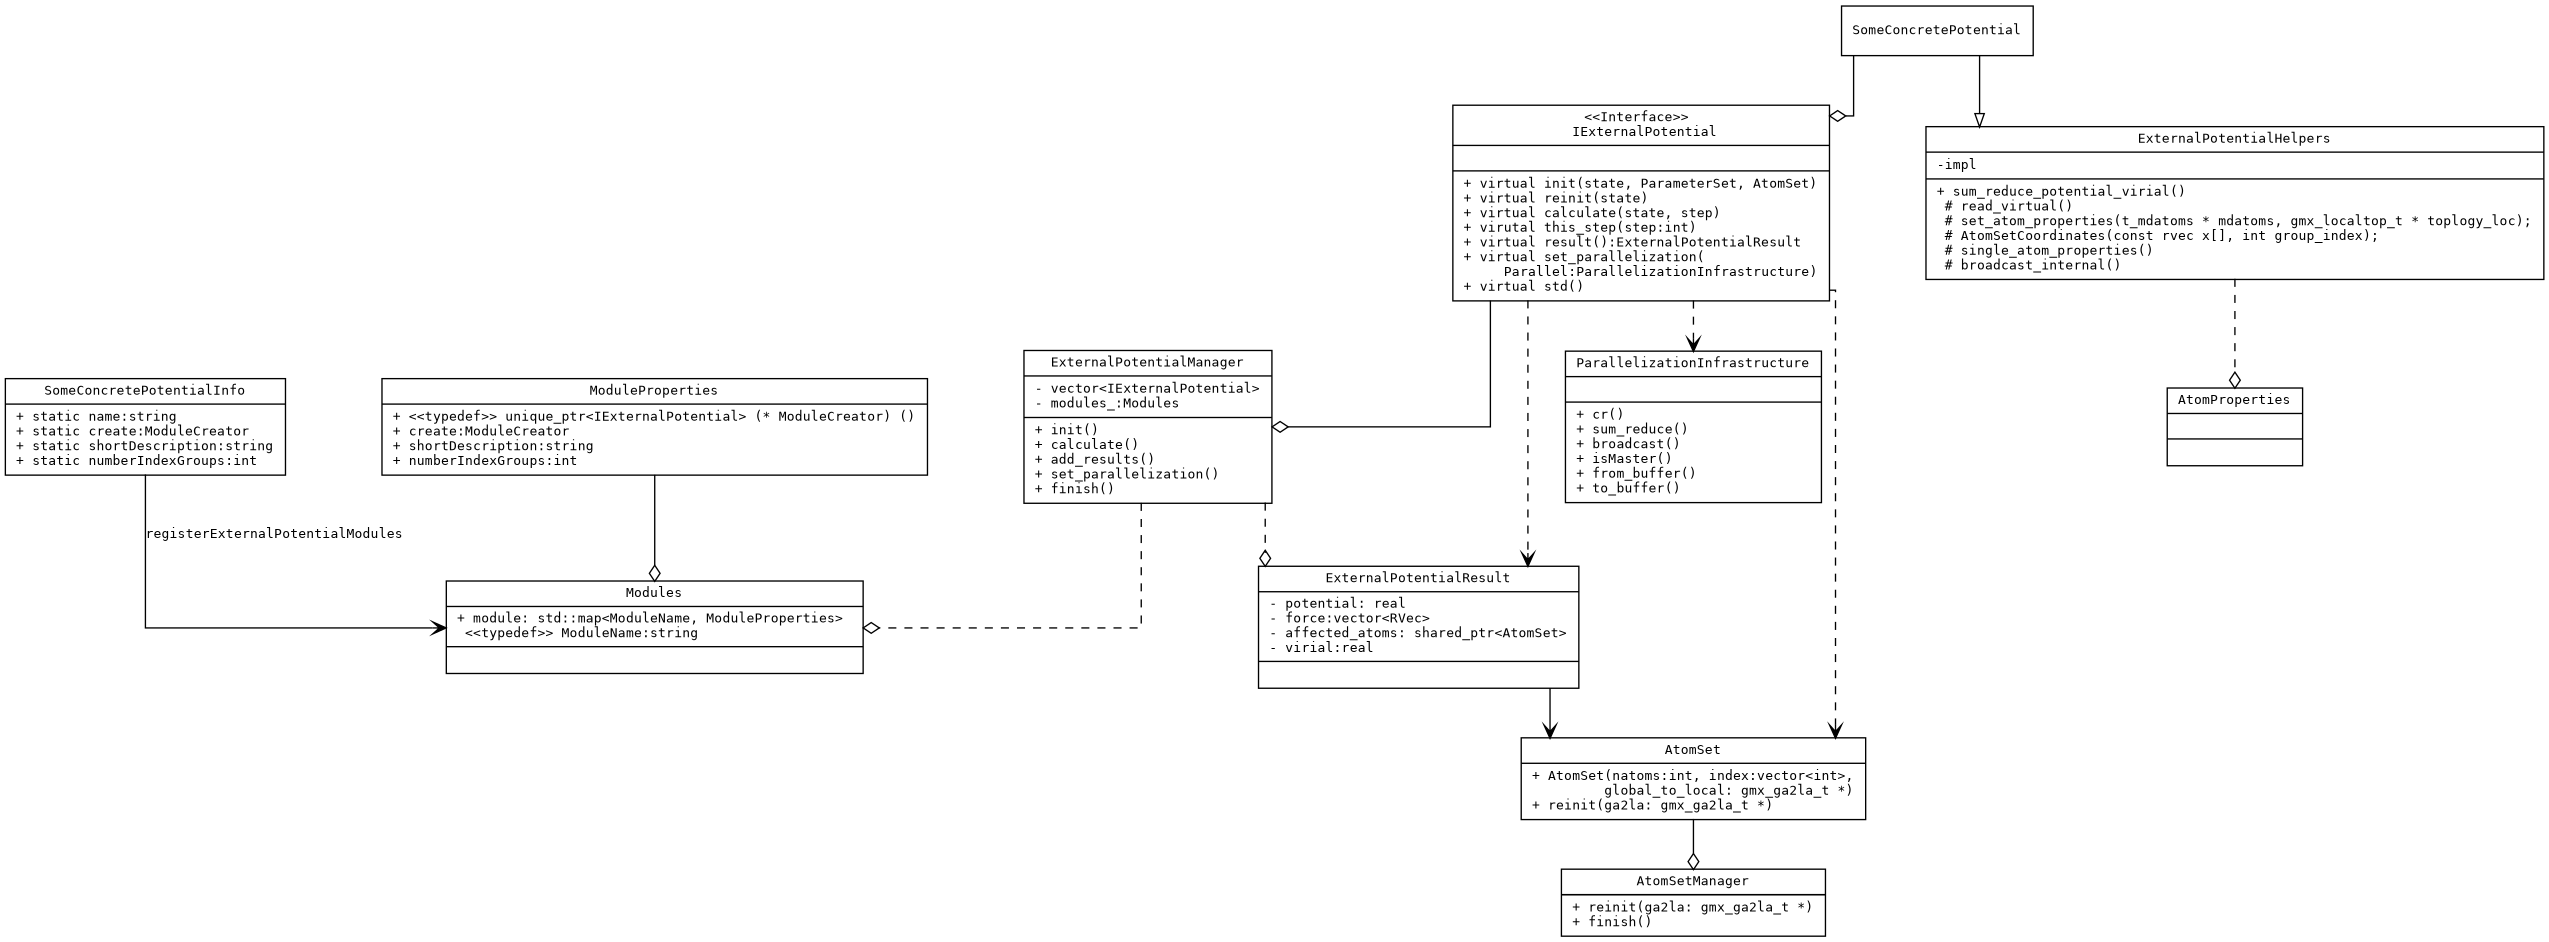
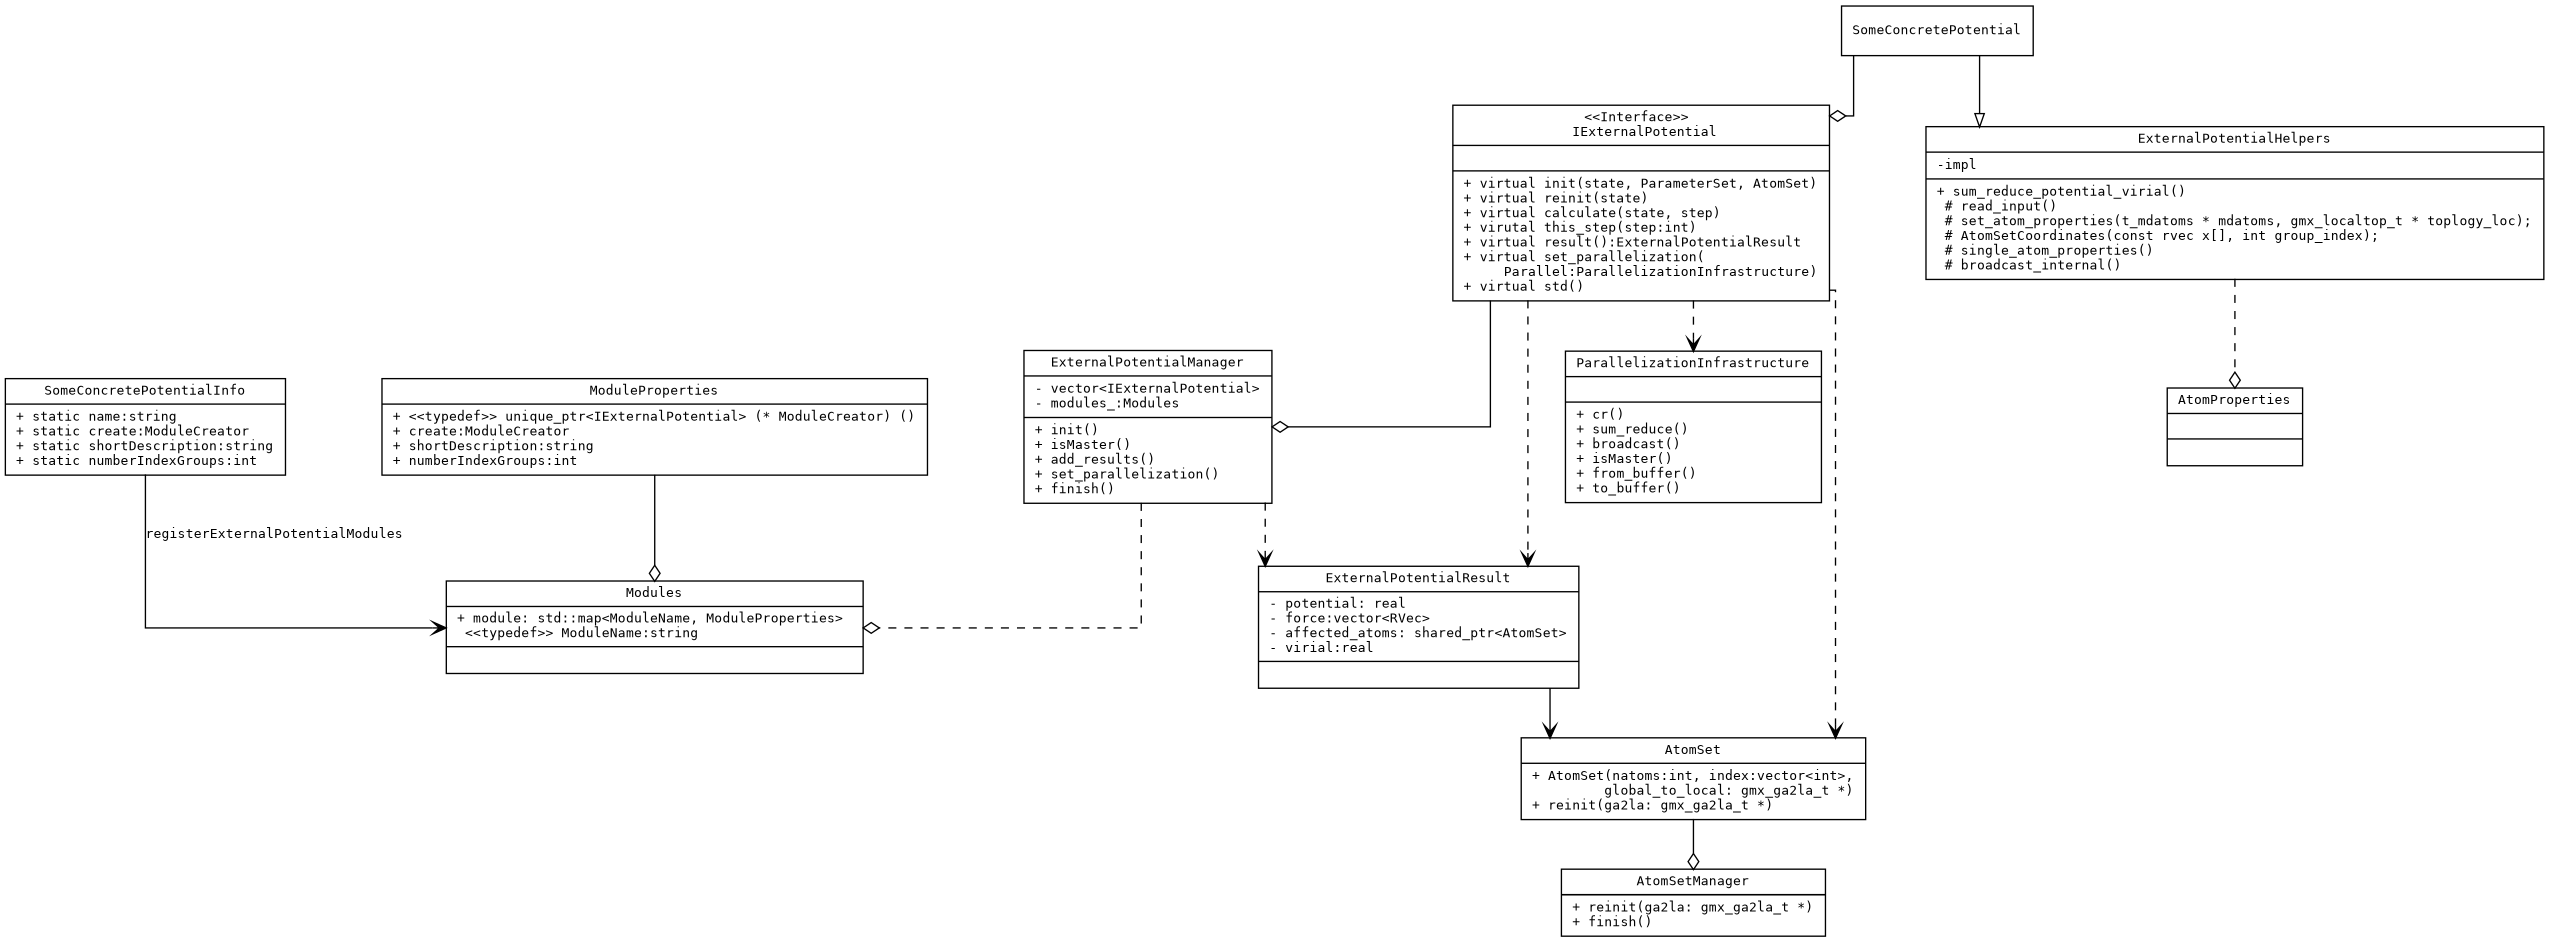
  digraph {
    fontname="DejaVu Sans Mono"
    nodesep=1
    splines=ortho
    node [fontname="DejaVu Sans Mono" fontsize=10 shape=record]
    edge [arrowhead=vee fontname="DejaVu Sans Mono" fontsize=10 labelfontsize=20 style=dashed]
    n1 [label="{\<\<Interface\>\> \n IExternalPotential||+ virtual init(state, ParameterSet, AtomSet)\l+ virtual reinit(state)\l+ virtual calculate(state, step)\l+ virutal this_step(step:int)\l+ virtual result():ExternalPotentialResult\l+ virtual set_parallelization(\lParallel:ParallelizationInfrastructure)\r+ virtual std()\l}"]
    n2 [label="{ExternalPotentialResult|- potential: real\l- force:vector\<RVec\>\l- affected_atoms: shared_ptr\<AtomSet\>\l- virial:real\l|}"]
-   n3 [label="{ExternalPotentialManager|- vector\<IExternalPotential\>\l- modules_:Modules\l|+ init()\l+ calculate()\l+ add_results()\l+ set_parallelization()\l+ finish()\l}"]
+   n3 [label="{ExternalPotentialManager|- vector\<IExternalPotential\>\l- modules_:Modules\l|+ init()\l+ isMaster()\l+ add_results()\l+ set_parallelization()\l+ finish()\l}"]
    n4 [label="{AtomSet|+ AtomSet(natoms:int, index:vector\<int\>,\n            global_to_local: gmx_ga2la_t *)\r+ reinit(ga2la: gmx_ga2la_t *)\l}"]
    n5 [label="{ParallelizationInfrastructure||+ cr()\l+ sum_reduce()\l+ broadcast()\l+ isMaster()\l+ from_buffer()\l+ to_buffer()\l}"]
    n6 [label="{Modules| + module: std::map\<ModuleName, ModuleProperties\> \l \<\<typedef\>\> ModuleName:string\l| }"]
    n7 [label="{AtomSetManager| - vector<AtomSets>|+ reinit(ga2la: gmx_ga2la_t *)\l+ finish()\l}"]
-   n8 [label="{ExternalPotentialHelpers|-impl\l|+ sum_reduce_potential_virial()\l # read_virtual()\l # set_atom_properties(t_mdatoms * mdatoms, gmx_localtop_t * toplogy_loc);\l # AtomSetCoordinates(const rvec x[], int group_index);\l # single_atom_properties()\l # broadcast_internal()\l}"]
+   n8 [label="{ExternalPotentialHelpers|-impl\l|+ sum_reduce_potential_virial()\l # read_input()\l # set_atom_properties(t_mdatoms * mdatoms, gmx_localtop_t * toplogy_loc);\l # AtomSetCoordinates(const rvec x[], int group_index);\l # single_atom_properties()\l # broadcast_internal()\l}"]
    n9 [label="{AtomProperties||}"]
    n10 [label="{SomeConcretePotential}"]
    n11 [label="{SomeConcretePotentialInfo|+ static name:string\l+ static create:ModuleCreator\l+ static shortDescription:string\l+ static numberIndexGroups:int\l}"]
    n12 [label="{ModuleProperties|+ \<\<typedef\>\> unique_ptr\<IExternalPotential\> (* ModuleCreator) ()\l+ create:ModuleCreator\l+ shortDescription:string\l+ numberIndexGroups:int\l}"]
    n1 -> n2
    n1 -> n3 [arrowhead=odiamond style=""]
    n1 -> n4
    n1 -> n5
    n2 -> n4 [style=solid]
-   n3 -> n2 [arrowhead=odiamond]
+   n3 -> n2
    n3 -> n6 [arrowhead=odiamond]
    n4 -> n7 [arrowhead=odiamond style=""]
    n8 -> n9 [arrowhead=odiamond]
    n10 -> n1 [arrowhead=odiamond style=""]
    n10 -> n8 [arrowhead=empty style=""]
    n11 -> n6 [label=registerExternalPotentialModules style=solid]
    n12 -> n6 [arrowhead=odiamond style=""]
  }
